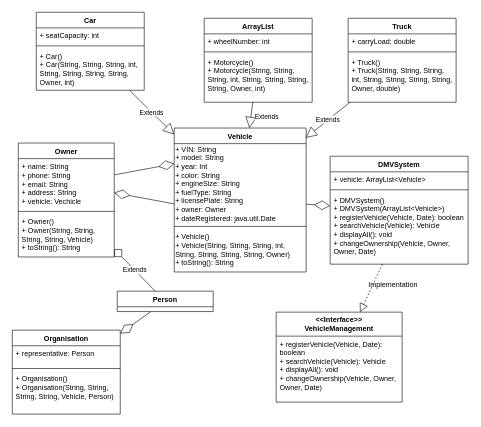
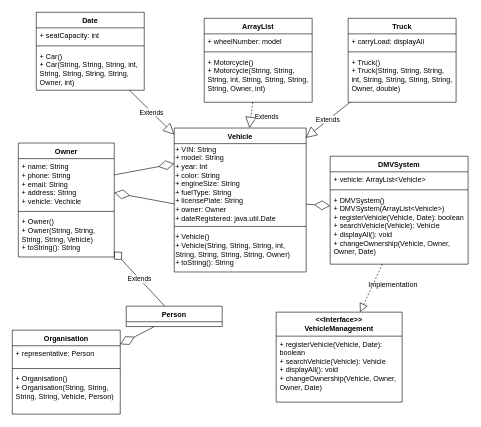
  <mxCell id="0" />
  <mxCell id="1" parent="0" />
  <mxCell id="2" value="Vehicle" style="swimlane;fontStyle=1;align=center;verticalAlign=top;childLayout=stackLayout;horizontal=1;startSize=26;horizontalStack=0;resizeParent=1;resizeLast=0;collapsible=1;marginBottom=0;rounded=0;shadow=0;strokeWidth=1;" parent="1" vertex="1"><mxGeometry x="290" y="213" width="220" height="240" as="geometry"><mxRectangle x="230" y="140" width="160" height="26" as="alternateBounds" /></mxGeometry></mxCell>
  <mxCell id="3" value="+ VIN: String&lt;br&gt;+ model: String&lt;br&gt;+ year: Int&lt;br&gt;+ color: String&lt;br&gt;+ engineSize: String&lt;br&gt;+ fuelType: String&lt;br&gt;+ licensePlate: String&lt;br&gt;+ owner: Owner&lt;br&gt;+ dateRegistered: java.util.Date" style="text;html=1;strokeColor=none;fillColor=none;align=left;verticalAlign=middle;rounded=0;whiteSpace=wrap;" vertex="1" parent="2"><mxGeometry y="26" width="220" height="134" as="geometry" /></mxCell>
  <mxCell id="4" value="" style="line;html=1;strokeWidth=1;align=left;verticalAlign=middle;spacingTop=-1;spacingLeft=3;spacingRight=3;rotatable=0;labelPosition=right;points=[];portConstraint=eastwest;" parent="2" vertex="1"><mxGeometry y="160" width="220" height="8" as="geometry" /></mxCell>
  <mxCell id="5" value="+ Vehicle()&lt;br&gt;+ Vehicle(String, String, String, int, String, String, String, String, Owner)&lt;br&gt;+ toString(): String" style="text;html=1;strokeColor=none;fillColor=none;align=left;verticalAlign=middle;whiteSpace=wrap;rounded=0;" vertex="1" parent="2"><mxGeometry y="168" width="220" height="70" as="geometry" /></mxCell>
  <mxCell id="6" value="Truck" style="swimlane;fontStyle=1;align=center;verticalAlign=top;childLayout=stackLayout;horizontal=1;startSize=26;horizontalStack=0;resizeParent=1;resizeParentMax=0;resizeLast=0;collapsible=1;marginBottom=0;whiteSpace=wrap;html=1;" vertex="1" parent="1"><mxGeometry x="580" y="30" width="180" height="140" as="geometry" /></mxCell>
- <mxCell id="7" value="+ carryLoad: double" style="text;strokeColor=none;fillColor=none;align=left;verticalAlign=top;spacingLeft=4;spacingRight=4;overflow=hidden;rotatable=0;points=[[0,0.5],[1,0.5]];portConstraint=eastwest;whiteSpace=wrap;html=1;" vertex="1" parent="6"><mxGeometry y="26" width="180" height="26" as="geometry" /></mxCell>
+ <mxCell id="7" value="+ carryLoad: displayAll" style="text;strokeColor=none;fillColor=none;align=left;verticalAlign=top;spacingLeft=4;spacingRight=4;overflow=hidden;rotatable=0;points=[[0,0.5],[1,0.5]];portConstraint=eastwest;whiteSpace=wrap;html=1;" vertex="1" parent="6"><mxGeometry y="26" width="180" height="26" as="geometry" /></mxCell>
  <mxCell id="8" value="" style="line;strokeWidth=1;fillColor=none;align=left;verticalAlign=middle;spacingTop=-1;spacingLeft=3;spacingRight=3;rotatable=0;labelPosition=right;points=[];portConstraint=eastwest;strokeColor=inherit;" vertex="1" parent="6"><mxGeometry y="52" width="180" height="8" as="geometry" /></mxCell>
  <mxCell id="9" value="+ Truck()&lt;br&gt;+ Truck(String, String, String, int, String, String, String, String, Owner, double)" style="text;strokeColor=none;fillColor=none;align=left;verticalAlign=top;spacingLeft=4;spacingRight=4;overflow=hidden;rotatable=0;points=[[0,0.5],[1,0.5]];portConstraint=eastwest;whiteSpace=wrap;html=1;" vertex="1" parent="6"><mxGeometry y="60" width="180" height="80" as="geometry" /></mxCell>
  <mxCell id="10" value="ArrayList" style="swimlane;fontStyle=1;align=center;verticalAlign=top;childLayout=stackLayout;horizontal=1;startSize=26;horizontalStack=0;resizeParent=1;resizeParentMax=0;resizeLast=0;collapsible=1;marginBottom=0;whiteSpace=wrap;html=1;" vertex="1" parent="1"><mxGeometry x="340" y="30" width="180" height="140" as="geometry" /></mxCell>
- <mxCell id="11" value="+ wheelNumber: int" style="text;strokeColor=none;fillColor=none;align=left;verticalAlign=top;spacingLeft=4;spacingRight=4;overflow=hidden;rotatable=0;points=[[0,0.5],[1,0.5]];portConstraint=eastwest;whiteSpace=wrap;html=1;" vertex="1" parent="10"><mxGeometry y="26" width="180" height="26" as="geometry" /></mxCell>
+ <mxCell id="11" value="+ wheelNumber: model" style="text;strokeColor=none;fillColor=none;align=left;verticalAlign=top;spacingLeft=4;spacingRight=4;overflow=hidden;rotatable=0;points=[[0,0.5],[1,0.5]];portConstraint=eastwest;whiteSpace=wrap;html=1;" vertex="1" parent="10"><mxGeometry y="26" width="180" height="26" as="geometry" /></mxCell>
  <mxCell id="12" value="" style="line;strokeWidth=1;fillColor=none;align=left;verticalAlign=middle;spacingTop=-1;spacingLeft=3;spacingRight=3;rotatable=0;labelPosition=right;points=[];portConstraint=eastwest;strokeColor=inherit;" vertex="1" parent="10"><mxGeometry y="52" width="180" height="8" as="geometry" /></mxCell>
  <mxCell id="13" value="+ Motorcycle()&lt;br&gt;+ Motorcycle(String, String, String, int, String, String, String, String, Owner, int)" style="text;strokeColor=none;fillColor=none;align=left;verticalAlign=top;spacingLeft=4;spacingRight=4;overflow=hidden;rotatable=0;points=[[0,0.5],[1,0.5]];portConstraint=eastwest;whiteSpace=wrap;html=1;" vertex="1" parent="10"><mxGeometry y="60" width="180" height="80" as="geometry" /></mxCell>
- <mxCell id="14" value="Car" style="swimlane;fontStyle=1;align=center;verticalAlign=top;childLayout=stackLayout;horizontal=1;startSize=26;horizontalStack=0;resizeParent=1;resizeParentMax=0;resizeLast=0;collapsible=1;marginBottom=0;whiteSpace=wrap;html=1;" vertex="1" parent="1"><mxGeometry x="60" y="20" width="180" height="130" as="geometry"><mxRectangle x="620" y="570" width="60" height="30" as="alternateBounds" /></mxGeometry></mxCell>
+ <mxCell id="14" value="Date" style="swimlane;fontStyle=1;align=center;verticalAlign=top;childLayout=stackLayout;horizontal=1;startSize=26;horizontalStack=0;resizeParent=1;resizeParentMax=0;resizeLast=0;collapsible=1;marginBottom=0;whiteSpace=wrap;html=1;" vertex="1" parent="1"><mxGeometry x="60" y="20" width="180" height="130" as="geometry"><mxRectangle x="620" y="570" width="60" height="30" as="alternateBounds" /></mxGeometry></mxCell>
  <mxCell id="15" value="+ seatCapacity: int" style="text;strokeColor=none;fillColor=none;align=left;verticalAlign=top;spacingLeft=4;spacingRight=4;overflow=hidden;rotatable=0;points=[[0,0.5],[1,0.5]];portConstraint=eastwest;whiteSpace=wrap;html=1;" vertex="1" parent="14"><mxGeometry y="26" width="180" height="26" as="geometry" /></mxCell>
  <mxCell id="16" value="" style="line;strokeWidth=1;fillColor=none;align=left;verticalAlign=middle;spacingTop=-1;spacingLeft=3;spacingRight=3;rotatable=0;labelPosition=right;points=[];portConstraint=eastwest;strokeColor=inherit;" vertex="1" parent="14"><mxGeometry y="52" width="180" height="8" as="geometry" /></mxCell>
  <mxCell id="17" value="+ Car()&lt;br style=&quot;border-color: var(--border-color);&quot;&gt;+ Car(String, String, String, int, String, String, String, String, Owner, int)" style="text;strokeColor=none;fillColor=none;align=left;verticalAlign=top;spacingLeft=4;spacingRight=4;overflow=hidden;rotatable=0;points=[[0,0.5],[1,0.5]];portConstraint=eastwest;whiteSpace=wrap;html=1;" vertex="1" parent="14"><mxGeometry y="60" width="180" height="70" as="geometry" /></mxCell>
  <mxCell id="18" value="Extends" style="endArrow=block;endSize=16;endFill=0;html=1;rounded=0;" edge="1" parent="1" source="14" target="2"><mxGeometry width="160" relative="1" as="geometry"><mxPoint x="620" y="570" as="sourcePoint" /><mxPoint x="540" y="506" as="targetPoint" /></mxGeometry></mxCell>
  <mxCell id="19" value="Extends" style="endArrow=block;endSize=16;endFill=0;html=1;rounded=0;entryX=0.997;entryY=0.068;entryDx=0;entryDy=0;entryPerimeter=0;" edge="1" parent="1" source="6" target="2"><mxGeometry width="160" relative="1" as="geometry"><mxPoint x="370" y="500" as="sourcePoint" /><mxPoint x="530" y="500" as="targetPoint" /></mxGeometry></mxCell>
- <mxCell id="20" value="Extends" style="endArrow=block;endSize=16;endFill=0;html=1;rounded=0;" edge="1" parent="1" source="10" target="2"><mxGeometry x="-0.018" y="26" width="160" relative="1" as="geometry"><mxPoint x="580" y="390" as="sourcePoint" /><mxPoint x="510" y="600" as="targetPoint" /><mxPoint as="offset" /></mxGeometry></mxCell>
+ <mxCell id="20" value="Extends" style="endArrow=block;endSize=16;endFill=0;html=1;rounded=0;dashed=1;" edge="1" parent="1" source="10" target="2"><mxGeometry x="-0.018" y="26" width="160" relative="1" as="geometry"><mxPoint x="580" y="390" as="sourcePoint" /><mxPoint x="510" y="600" as="targetPoint" /><mxPoint as="offset" /></mxGeometry></mxCell>
  <mxCell id="21" value="Owner" style="swimlane;fontStyle=1;align=center;verticalAlign=top;childLayout=stackLayout;horizontal=1;startSize=26;horizontalStack=0;resizeParent=1;resizeParentMax=0;resizeLast=0;collapsible=1;marginBottom=0;whiteSpace=wrap;html=1;" vertex="1" parent="1"><mxGeometry x="30" y="238" width="160" height="190" as="geometry" /></mxCell>
  <mxCell id="22" value="+ name: String&lt;br&gt;+ phone: String&lt;br&gt;+ email: String&lt;br&gt;+ address: String&lt;br&gt;+ vehicle: Vechicle" style="text;strokeColor=none;fillColor=none;align=left;verticalAlign=top;spacingLeft=4;spacingRight=4;overflow=hidden;rotatable=0;points=[[0,0.5],[1,0.5]];portConstraint=eastwest;whiteSpace=wrap;html=1;" vertex="1" parent="21"><mxGeometry y="26" width="160" height="84" as="geometry" /></mxCell>
  <mxCell id="23" value="" style="line;strokeWidth=1;fillColor=none;align=left;verticalAlign=middle;spacingTop=-1;spacingLeft=3;spacingRight=3;rotatable=0;labelPosition=right;points=[];portConstraint=eastwest;strokeColor=inherit;" vertex="1" parent="21"><mxGeometry y="110" width="160" height="8" as="geometry" /></mxCell>
  <mxCell id="24" value="+ Owner()&lt;br&gt;+ Owner(String, String, String, String, Vehicle)&lt;br&gt;+ toString(): String" style="text;strokeColor=none;fillColor=none;align=left;verticalAlign=top;spacingLeft=4;spacingRight=4;overflow=hidden;rotatable=0;points=[[0,0.5],[1,0.5]];portConstraint=eastwest;whiteSpace=wrap;html=1;" vertex="1" parent="21"><mxGeometry y="118" width="160" height="72" as="geometry" /></mxCell>
  <mxCell id="25" value="Organisation" style="swimlane;fontStyle=1;align=center;verticalAlign=top;childLayout=stackLayout;horizontal=1;startSize=26;horizontalStack=0;resizeParent=1;resizeParentMax=0;resizeLast=0;collapsible=1;marginBottom=0;whiteSpace=wrap;html=1;" vertex="1" parent="1"><mxGeometry x="20" y="550" width="180" height="140" as="geometry" /></mxCell>
  <mxCell id="26" value="+ representative: Person" style="text;strokeColor=none;fillColor=none;align=left;verticalAlign=top;spacingLeft=4;spacingRight=4;overflow=hidden;rotatable=0;points=[[0,0.5],[1,0.5]];portConstraint=eastwest;whiteSpace=wrap;html=1;" vertex="1" parent="25"><mxGeometry y="26" width="180" height="34" as="geometry" /></mxCell>
  <mxCell id="27" value="" style="line;strokeWidth=1;fillColor=none;align=left;verticalAlign=middle;spacingTop=-1;spacingLeft=3;spacingRight=3;rotatable=0;labelPosition=right;points=[];portConstraint=eastwest;strokeColor=inherit;" vertex="1" parent="25"><mxGeometry y="60" width="180" height="8" as="geometry" /></mxCell>
  <mxCell id="28" value="+ Organisation()&lt;br&gt;+ Organisation(String, String, String, String, Vehicle, Person)" style="text;strokeColor=none;fillColor=none;align=left;verticalAlign=top;spacingLeft=4;spacingRight=4;overflow=hidden;rotatable=0;points=[[0,0.5],[1,0.5]];portConstraint=eastwest;whiteSpace=wrap;html=1;" vertex="1" parent="25"><mxGeometry y="68" width="180" height="72" as="geometry" /></mxCell>
- <mxCell id="29" value="Person" style="swimlane;fontStyle=1;align=center;verticalAlign=top;childLayout=stackLayout;horizontal=1;startSize=26;horizontalStack=0;resizeParent=1;resizeParentMax=0;resizeLast=0;collapsible=1;marginBottom=0;whiteSpace=wrap;html=1;" vertex="1" parent="1"><mxGeometry x="195" y="485" width="160" height="34" as="geometry" /></mxCell>
+ <mxCell id="29" value="Person" style="swimlane;fontStyle=1;align=center;verticalAlign=top;childLayout=stackLayout;horizontal=1;startSize=26;horizontalStack=0;resizeParent=1;resizeParentMax=0;resizeLast=0;collapsible=1;marginBottom=0;whiteSpace=wrap;html=1;" vertex="1" parent="1"><mxGeometry x="210" y="510" width="160" height="34" as="geometry" /></mxCell>
  <mxCell id="30" value="Extends" style="endArrow=diamond;endSize=16;endFill=0;html=1;rounded=0;" edge="1" parent="1" source="29" target="21"><mxGeometry width="160" relative="1" as="geometry"><mxPoint x="260" y="560" as="sourcePoint" /><mxPoint x="280" y="510" as="targetPoint" /></mxGeometry></mxCell>
  <mxCell id="31" value="" style="endArrow=diamondThin;endFill=0;endSize=24;html=1;rounded=0;entryX=0;entryY=0.25;entryDx=0;entryDy=0;" edge="1" parent="1" source="22" target="3"><mxGeometry width="160" relative="1" as="geometry"><mxPoint x="290" y="440" as="sourcePoint" /><mxPoint x="450" y="440" as="targetPoint" /></mxGeometry></mxCell>
  <mxCell id="32" value="" style="endArrow=diamondThin;endFill=0;endSize=24;html=1;rounded=0;exitX=0;exitY=0.75;exitDx=0;exitDy=0;" edge="1" parent="1" source="3" target="22"><mxGeometry width="160" relative="1" as="geometry"><mxPoint x="290" y="440" as="sourcePoint" /><mxPoint x="192" y="328" as="targetPoint" /></mxGeometry></mxCell>
  <mxCell id="33" value="" style="endArrow=diamondThin;endFill=0;endSize=24;html=1;rounded=0;" edge="1" parent="1" source="29" target="25"><mxGeometry width="160" relative="1" as="geometry"><mxPoint x="290" y="690" as="sourcePoint" /><mxPoint x="450" y="690" as="targetPoint" /></mxGeometry></mxCell>
  <mxCell id="34" value="&lt;b&gt;&amp;lt;&amp;lt;Interface&amp;gt;&amp;gt;&lt;br&gt;VehicleManagement&lt;/b&gt;" style="swimlane;fontStyle=0;childLayout=stackLayout;horizontal=1;startSize=40;fillColor=none;horizontalStack=0;resizeParent=1;resizeParentMax=0;resizeLast=0;collapsible=1;marginBottom=0;whiteSpace=wrap;html=1;" vertex="1" parent="1"><mxGeometry x="460" y="520" width="210" height="150" as="geometry" /></mxCell>
  <mxCell id="35" value="+ registerVehicle(Vehicle, Date): boolean&lt;br&gt;+ searchVehicle(Vehicle): Vehicle&lt;br&gt;+ displayAll(): void&lt;br&gt;+ changeOwnership(Vehicle, Owner, Owner, Date)" style="text;strokeColor=none;fillColor=none;align=left;verticalAlign=top;spacingLeft=4;spacingRight=4;overflow=hidden;rotatable=0;points=[[0,0.5],[1,0.5]];portConstraint=eastwest;whiteSpace=wrap;html=1;" vertex="1" parent="34"><mxGeometry y="40" width="210" height="110" as="geometry" /></mxCell>
  <mxCell id="36" value="DMVSystem" style="swimlane;fontStyle=1;align=center;verticalAlign=top;childLayout=stackLayout;horizontal=1;startSize=26;horizontalStack=0;resizeParent=1;resizeParentMax=0;resizeLast=0;collapsible=1;marginBottom=0;whiteSpace=wrap;html=1;" vertex="1" parent="1"><mxGeometry x="550" y="260" width="230" height="180" as="geometry" /></mxCell>
  <mxCell id="37" value="+ vehicle: ArrayList&amp;lt;Vehicle&amp;gt;" style="text;strokeColor=none;fillColor=none;align=left;verticalAlign=top;spacingLeft=4;spacingRight=4;overflow=hidden;rotatable=0;points=[[0,0.5],[1,0.5]];portConstraint=eastwest;whiteSpace=wrap;html=1;" vertex="1" parent="36"><mxGeometry y="26" width="230" height="26" as="geometry" /></mxCell>
  <mxCell id="38" value="" style="line;strokeWidth=1;fillColor=none;align=left;verticalAlign=middle;spacingTop=-1;spacingLeft=3;spacingRight=3;rotatable=0;labelPosition=right;points=[];portConstraint=eastwest;strokeColor=inherit;" vertex="1" parent="36"><mxGeometry y="52" width="230" height="8" as="geometry" /></mxCell>
  <mxCell id="39" value="+ DMVSystem()&lt;br&gt;+ DMVSystem(ArrayList&amp;lt;Vehicle&amp;gt;)&lt;br&gt;+ registerVehicle(Vehicle, Date): boolean&lt;br style=&quot;border-color: var(--border-color);&quot;&gt;+ searchVehicle(Vehicle): Vehicle&lt;br style=&quot;border-color: var(--border-color);&quot;&gt;+ displayAll(): void&lt;br style=&quot;border-color: var(--border-color);&quot;&gt;+ changeOwnership(Vehicle, Owner, Owner, Date)" style="text;strokeColor=none;fillColor=none;align=left;verticalAlign=top;spacingLeft=4;spacingRight=4;overflow=hidden;rotatable=0;points=[[0,0.5],[1,0.5]];portConstraint=eastwest;whiteSpace=wrap;html=1;" vertex="1" parent="36"><mxGeometry y="60" width="230" height="120" as="geometry" /></mxCell>
  <mxCell id="40" value="" style="endArrow=diamondThin;endFill=0;endSize=24;html=1;rounded=0;" edge="1" parent="1" source="2" target="36"><mxGeometry width="160" relative="1" as="geometry"><mxPoint x="550" y="370" as="sourcePoint" /><mxPoint x="710" y="370" as="targetPoint" /></mxGeometry></mxCell>
  <mxCell id="41" value="" style="endArrow=block;dashed=1;endFill=0;endSize=12;html=1;rounded=0;" edge="1" parent="1" source="39" target="34"><mxGeometry width="160" relative="1" as="geometry"><mxPoint x="360" y="450" as="sourcePoint" /><mxPoint x="520" y="450" as="targetPoint" /></mxGeometry></mxCell>
  <mxCell id="42" value="Implementation" style="text;html=1;strokeColor=none;fillColor=none;align=center;verticalAlign=middle;whiteSpace=wrap;rounded=0;" vertex="1" parent="1"><mxGeometry x="625" y="460" width="60" height="30" as="geometry" /></mxCell>
